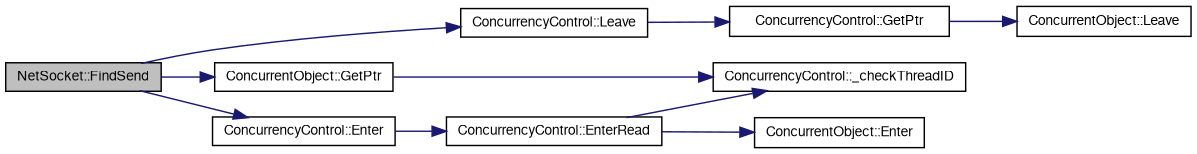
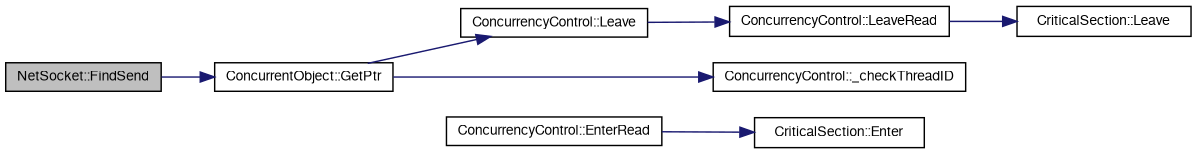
  digraph {
    rankdir=LR
    node [color=black fillcolor=white fontname=FreeSans fontsize=10 shape=record style=filled]
    edge [color=midnightblue fontname=FreeSans fontsize=10 labelfontname=FreeSans labelfontsize=10 style=solid]
    n1 [fillcolor=grey75 fontcolor=black height=0.2 label="NetSocket::FindSend" width=0.4]
-   n2 [height=0.2 label="ConcurrencyControl::Enter" width=0.4]
    n3 [height=0.2 label="ConcurrentObject::GetPtr" width=0.4]
    n4 [height=0.2 label="ConcurrencyControl::Leave" width=0.4]
    n5 [height=0.2 label="ConcurrencyControl::EnterRead" width=0.4]
    n6 [height=0.2 label="ConcurrencyControl::_checkThreadID" width=0.4]
-   n7 [height=0.2 label="ConcurrencyControl::GetPtr" width=0.4]
-   n8 [height=0.2 label="ConcurrentObject::Enter" width=0.4]
-   n9 [height=0.2 label="ConcurrentObject::Leave" width=0.4]
-   n1 -> n2
+   n7 [height=0.2 label="ConcurrencyControl::LeaveRead" width=0.4]
+   n8 [height=0.2 label="CriticalSection::Enter" width=0.4]
+   n9 [height=0.2 label="CriticalSection::Leave" width=0.4]
    n1 -> n3
-   n1 -> n4
-   n2 -> n5
+   n3 -> n4
    n3 -> n6
    n4 -> n7
-   n5 -> n6
    n5 -> n8
    n7 -> n9
  }
